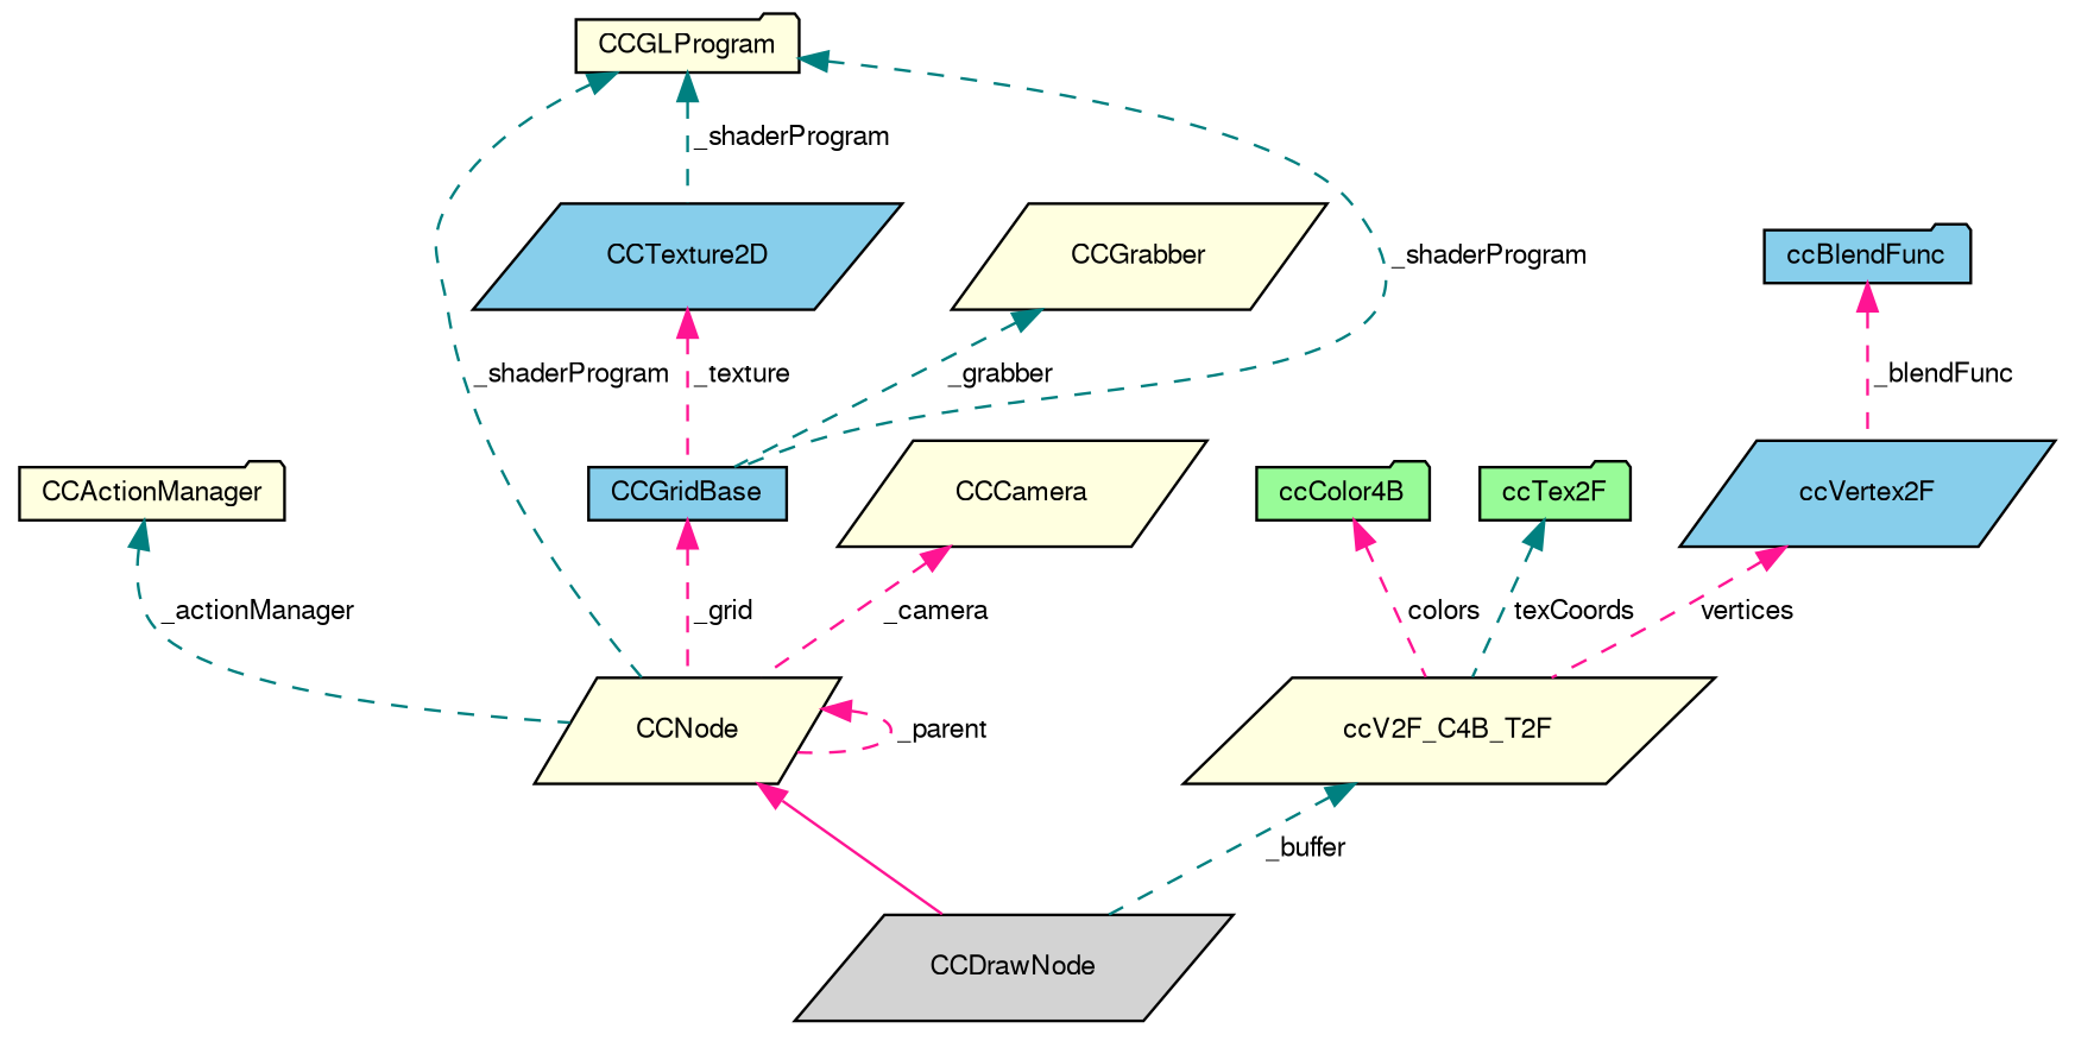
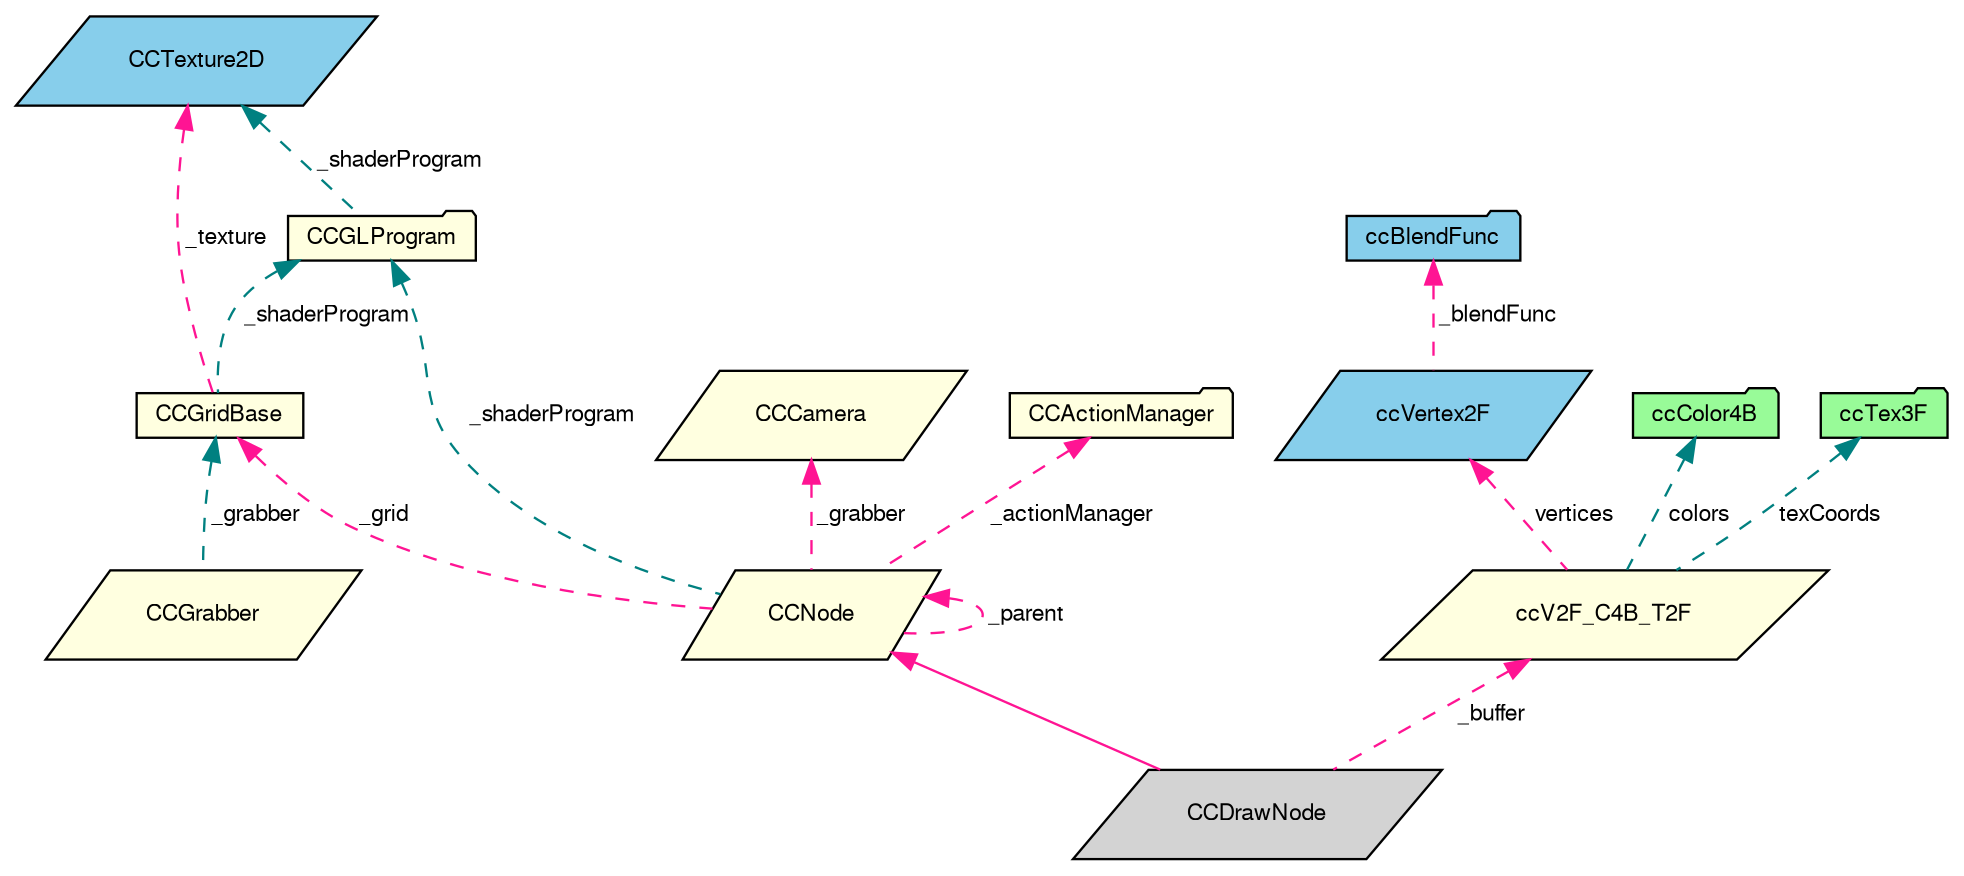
  digraph {
    node [color=black fillcolor=lightyellow fontname=FreeSans fontsize=10 shape=parallelogram style=filled]
    edge [color=deeppink dir=back fontname=FreeSans fontsize=10 labelfontname=FreeSans labelfontsize=10 style=dashed]
    n1 [fillcolor=lightgrey fontcolor=black height=0.2 label=CCDrawNode width=0.4]
    n2 [height=0.2 label=CCNode width=0.4]
-   n3 [fillcolor=skyblue height=0.2 label=CCGridBase shape=box width=0.4]
+   n3 [height=0.2 label=CCGridBase shape=box width=0.4]
    n4 [height=0.2 label=CCGrabber width=0.4]
    n5 [fillcolor=skyblue height=0.2 label=CCTexture2D width=0.4]
    n6 [height=0.2 label=CCGLProgram shape=folder width=0.4]
    n7 [height=0.2 label=CCCamera width=0.4]
    n8 [height=0.2 label=CCActionManager shape=folder width=0.4]
    n9 [fillcolor=skyblue height=0.2 label=ccBlendFunc shape=folder width=0.4]
    n10 [fillcolor=skyblue height=0.2 label=ccVertex2F width=0.4]
    n11 [height=0.2 label=ccV2F_C4B_T2F width=0.4]
    n12 [fillcolor=palegreen height=0.2 label=ccColor4B shape=folder width=0.4]
-   n13 [fillcolor=palegreen height=0.2 label=ccTex2F shape=folder width=0.4]
+   n13 [fillcolor=palegreen height=0.2 label=ccTex3F shape=folder width=0.4]
    n2 -> n1 [style=solid]
    n2 -> n2 [label=" _parent"]
    n3 -> n2 [label=" _grid"]
-   n4 -> n3 [color=teal label=" _grabber"]
+   n3 -> n4 [color=teal label=" _grabber"]
    n5 -> n3 [label=" _texture"]
    n6 -> n2 [color=teal label=" _shaderProgram"]
    n6 -> n3 [color=teal label=" _shaderProgram"]
-   n6 -> n5 [color=teal label=" _shaderProgram"]
-   n7 -> n2 [label=" _camera"]
-   n8 -> n2 [color=teal label=" _actionManager"]
+   n5 -> n6 [color=teal label=" _shaderProgram"]
+   n7 -> n2 [label=" _grabber"]
+   n8 -> n2 [label=" _actionManager"]
    n9 -> n10 [label=" _blendFunc"]
    n10 -> n11 [label=" vertices"]
-   n11 -> n1 [color=teal label=" _buffer"]
-   n12 -> n11 [label=" colors"]
+   n11 -> n1 [label=" _buffer"]
+   n12 -> n11 [color=teal label=" colors"]
    n13 -> n11 [color=teal label=" texCoords"]
  }
